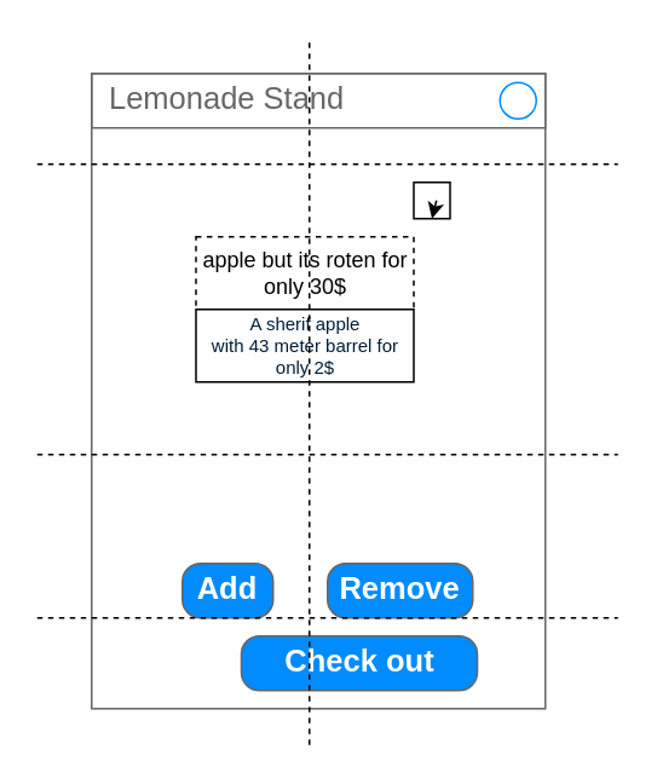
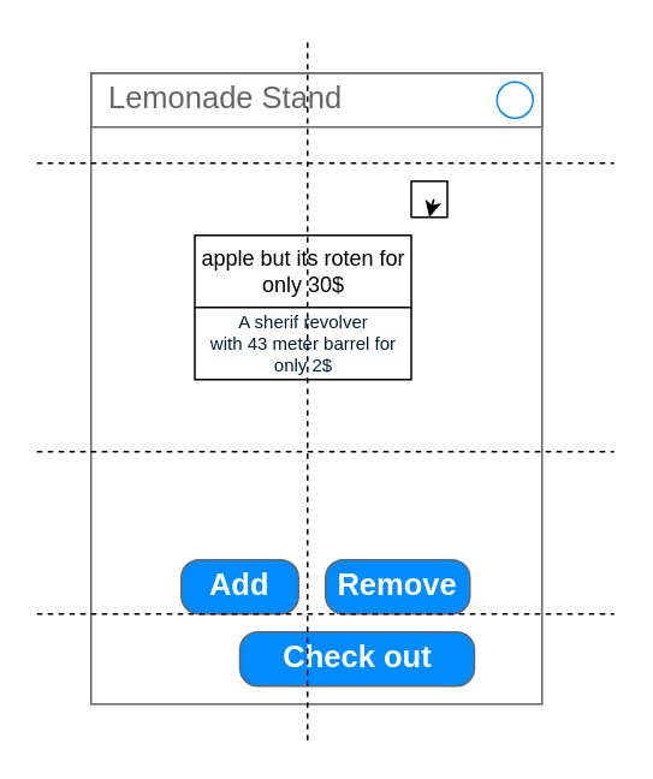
  <mxCell id="0" />
  <mxCell id="1" parent="0" />
  <mxCell id="2" value="" style="strokeWidth=1;shadow=0;dashed=0;align=center;html=1;shape=mxgraph.mockup.containers.rrect;rSize=0;strokeColor=#666666;fontColor=#666666;fontSize=17;verticalAlign=top;whiteSpace=wrap;fillColor=#ffffff;spacingTop=32;" vertex="1" parent="1"><mxGeometry x="50" y="40" width="250" height="350" as="geometry" /></mxCell>
  <mxCell id="3" value="Lemonade Stand&amp;nbsp;" style="strokeWidth=1;shadow=0;dashed=0;align=center;html=1;shape=mxgraph.mockup.containers.rrect;rSize=0;fontSize=17;fontColor=#666666;strokeColor=#666666;align=left;spacingLeft=8;fillColor=none;resizeWidth=1;whiteSpace=wrap;" vertex="1" parent="2"><mxGeometry width="250" height="30" relative="1" as="geometry" /></mxCell>
  <mxCell id="4" value="" style="shape=ellipse;strokeColor=#008cff;resizable=0;fillColor=none;html=1;" vertex="1" parent="3"><mxGeometry x="1" y="0.5" width="20" height="20" relative="1" as="geometry"><mxPoint x="-25" y="-10" as="offset" /></mxGeometry></mxCell>
- <mxCell id="5" value="Add" style="strokeWidth=1;shadow=0;dashed=0;align=center;html=1;shape=mxgraph.mockup.buttons.button;strokeColor=#666666;fontColor=#ffffff;mainText=;buttonStyle=round;fontSize=17;fontStyle=1;fillColor=#008cff;whiteSpace=wrap;" vertex="1" parent="2"><mxGeometry x="50" y="270" width="50" height="30" as="geometry" /></mxCell>
+ <mxCell id="5" value="Add" style="strokeWidth=1;shadow=0;dashed=0;align=center;html=1;shape=mxgraph.mockup.buttons.button;strokeColor=#666666;fontColor=#ffffff;mainText=;buttonStyle=round;fontSize=17;fontStyle=1;fillColor=#008cff;whiteSpace=wrap;" vertex="1" parent="2"><mxGeometry x="50" y="270" width="65" height="30" as="geometry" /></mxCell>
  <mxCell id="6" value="Remove" style="strokeWidth=1;shadow=0;dashed=0;align=center;html=1;shape=mxgraph.mockup.buttons.button;strokeColor=#666666;fontColor=#ffffff;mainText=;buttonStyle=round;fontSize=17;fontStyle=1;fillColor=#008cff;whiteSpace=wrap;" vertex="1" parent="2"><mxGeometry x="130" y="270" width="80" height="30" as="geometry" /></mxCell>
  <mxCell id="7" value="Check out" style="strokeWidth=1;shadow=0;dashed=0;align=center;html=1;shape=mxgraph.mockup.buttons.button;strokeColor=#666666;fontColor=#ffffff;mainText=;buttonStyle=round;fontSize=17;fontStyle=1;fillColor=#008cff;whiteSpace=wrap;" vertex="1" parent="2"><mxGeometry x="82.5" y="310" width="130" height="30" as="geometry" /></mxCell>
  <mxCell id="8" value="&lt;div style=&quot;text-align: left;&quot;&gt;&lt;br&gt;&lt;/div&gt;" style="rounded=0;whiteSpace=wrap;html=1;" vertex="1" parent="2"><mxGeometry x="177.5" y="60" width="20" height="20" as="geometry" /></mxCell>
- <mxCell id="9" value="apple but its roten for only 30$" style="rounded=0;whiteSpace=wrap;html=1;dashed=1;" vertex="1" parent="2"><mxGeometry x="57.5" y="90" width="120" height="40" as="geometry" /></mxCell>
- <mxCell id="10" value="&lt;span style=&quot;color: rgb(0, 29, 53); font-family: &amp;quot;Google Sans&amp;quot;, Arial, sans-serif; text-align: left; background-color: rgb(255, 255, 255); line-height: 90%;&quot;&gt;A sherif apple&lt;br&gt;with 43 meter barrel for only 2$&lt;/span&gt;" style="rounded=0;whiteSpace=wrap;html=1;spacing=1;fontSize=10;" vertex="1" parent="2"><mxGeometry x="57.5" y="130" width="120" height="40" as="geometry" /></mxCell>
+ <mxCell id="9" value="apple but its roten for only 30$" style="rounded=0;whiteSpace=wrap;html=1;" vertex="1" parent="2"><mxGeometry x="57.5" y="90" width="120" height="40" as="geometry" /></mxCell>
+ <mxCell id="10" value="&lt;span style=&quot;color: rgb(0, 29, 53); font-family: &amp;quot;Google Sans&amp;quot;, Arial, sans-serif; text-align: left; background-color: rgb(255, 255, 255); line-height: 90%;&quot;&gt;A sherif revolver&lt;br&gt;with 43 meter barrel for only 2$&lt;/span&gt;" style="rounded=0;whiteSpace=wrap;html=1;spacing=1;fontSize=10;" vertex="1" parent="2"><mxGeometry x="57.5" y="130" width="120" height="40" as="geometry" /></mxCell>
  <mxCell id="11" value="" style="endArrow=none;dashed=1;html=1;" edge="1" parent="2"><mxGeometry width="50" height="50" relative="1" as="geometry"><mxPoint x="-30" y="210" as="sourcePoint" /><mxPoint x="290" y="210" as="targetPoint" /></mxGeometry></mxCell>
  <mxCell id="12" value="" style="endArrow=none;dashed=1;html=1;" edge="1" parent="2"><mxGeometry width="50" height="50" relative="1" as="geometry"><mxPoint x="-30" y="300" as="sourcePoint" /><mxPoint x="290" y="300" as="targetPoint" /></mxGeometry></mxCell>
  <mxCell id="13" value="" style="endArrow=classic;html=1;entryX=0.5;entryY=1;entryDx=0;entryDy=0;" edge="1" parent="1" target="8"><mxGeometry width="50" height="50" relative="1" as="geometry"><mxPoint x="240" y="110" as="sourcePoint" /><mxPoint x="330" y="250" as="targetPoint" /><Array as="points"><mxPoint x="240" y="110" /></Array></mxGeometry></mxCell>
  <mxCell id="14" value="" style="endArrow=none;dashed=1;html=1;" edge="1" parent="1"><mxGeometry width="50" height="50" relative="1" as="geometry"><mxPoint x="20" y="90" as="sourcePoint" /><mxPoint x="340" y="90" as="targetPoint" /></mxGeometry></mxCell>
  <mxCell id="15" value="" style="endArrow=none;dashed=1;html=1;" edge="1" parent="1"><mxGeometry width="50" height="50" relative="1" as="geometry"><mxPoint x="170" y="410" as="sourcePoint" /><mxPoint x="170" y="20" as="targetPoint" /></mxGeometry></mxCell>
